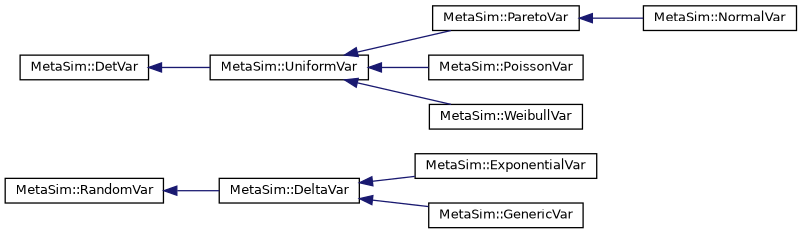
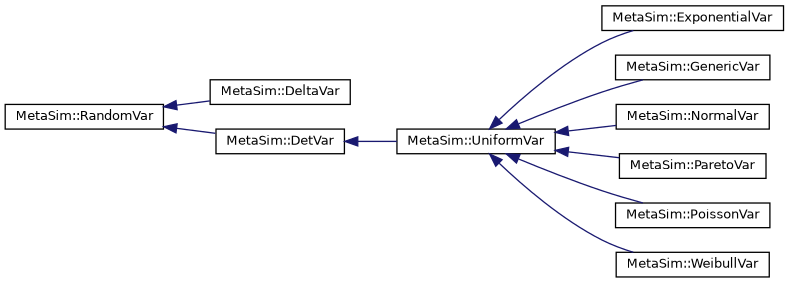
  digraph {
    rankdir=LR
    node [color=black fillcolor=white fontname=Helvetica fontsize=10 shape=record style=filled]
    edge [color=midnightblue dir=back fontname=Helvetica fontsize=10 labelfontname=Helvetica labelfontsize=10 style=solid]
    n1 [height=0.2 label="MetaSim::RandomVar" width=0.4]
    n2 [height=0.2 label="MetaSim::DeltaVar" width=0.4]
    n3 [height=0.2 label="MetaSim::DetVar" width=0.4]
    n4 [height=0.2 label="MetaSim::UniformVar" width=0.4]
    n5 [height=0.2 label="MetaSim::ExponentialVar" width=0.4]
    n6 [height=0.2 label="MetaSim::GenericVar" width=0.4]
    n7 [height=0.2 label="MetaSim::NormalVar" width=0.4]
    n8 [height=0.2 label="MetaSim::ParetoVar" width=0.4]
    n9 [height=0.2 label="MetaSim::PoissonVar" width=0.4]
    n10 [height=0.2 label="MetaSim::WeibullVar" width=0.4]
    n1 -> n2
+   n1 -> n3
    n3 -> n4
-   n2 -> n5
-   n2 -> n6
-   n8 -> n7
+   n4 -> n5
+   n4 -> n6
+   n4 -> n7
    n4 -> n8
    n4 -> n9
    n4 -> n10
  }
